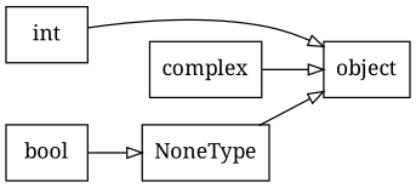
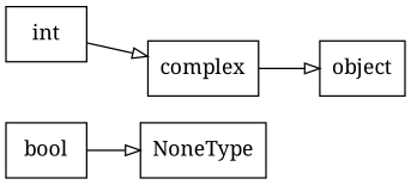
  digraph {
    fontname="Noto Serif"
    rankdir=LR
    node [fontname="Noto Serif" shape=record]
    edge [arrowhead=empty arrowtail=none fontname="Noto Serif"]
    n1 [label=NoneType]
    n2 [label=object]
    n3 [label=bool]
    n4 [label=int]
    n5 [label=complex]
-   n1 -> n2
    n3 -> n1
-   n4 -> n2
+   n4 -> n5
    n5 -> n2
  }
